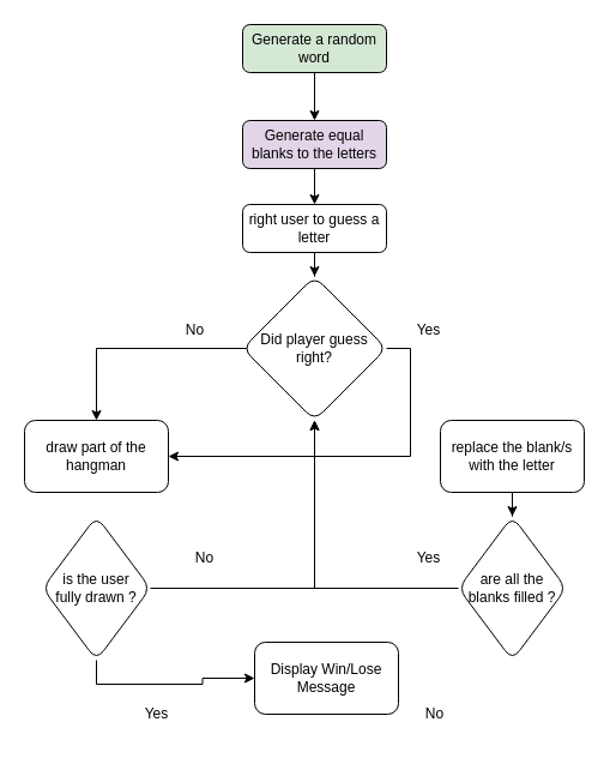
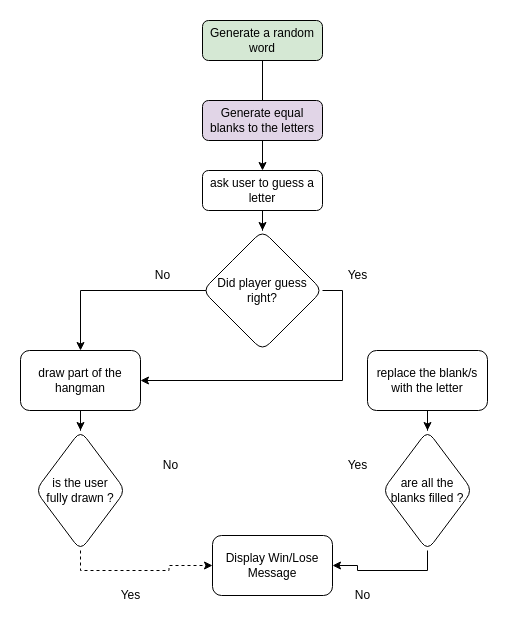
  <mxCell id="0" />
  <mxCell id="1" parent="0" />
- <mxCell id="2" value="" style="edgeStyle=orthogonalEdgeStyle;rounded=0;orthogonalLoop=1;jettySize=auto;html=1;" edge="1" parent="1" source="3" target="5"><mxGeometry relative="1" as="geometry" /></mxCell>
+ <mxCell id="2" value="" style="edgeStyle=orthogonalEdgeStyle;rounded=0;orthogonalLoop=1;jettySize=auto;html=1;endArrow=none;" edge="1" parent="1" source="3" target="5"><mxGeometry relative="1" as="geometry" /></mxCell>
  <mxCell id="3" value="Generate a random word" style="rounded=1;whiteSpace=wrap;html=1;fontSize=12;glass=0;strokeWidth=1;shadow=0;fillColor=#d5e8d4;" parent="1" vertex="1"><mxGeometry x="202" y="20" width="120" height="40" as="geometry" /></mxCell>
  <mxCell id="4" value="" style="edgeStyle=orthogonalEdgeStyle;rounded=0;orthogonalLoop=1;jettySize=auto;html=1;" edge="1" parent="1" source="5" target="19"><mxGeometry relative="1" as="geometry" /></mxCell>
  <mxCell id="5" value="Generate equal blanks to the letters" style="rounded=1;whiteSpace=wrap;html=1;fontSize=12;glass=0;strokeWidth=1;shadow=0;fillColor=#e1d5e7;" vertex="1" parent="1"><mxGeometry x="202" y="100" width="120" height="40" as="geometry" /></mxCell>
  <mxCell id="6" style="edgeStyle=orthogonalEdgeStyle;rounded=0;orthogonalLoop=1;jettySize=auto;html=1;" edge="1" parent="1" target="14"><mxGeometry relative="1" as="geometry"><mxPoint x="214" y="360" as="targetPoint" /><mxPoint x="304" y="290" as="sourcePoint" /><Array as="points"><mxPoint x="80" y="290" /></Array></mxGeometry></mxCell>
  <mxCell id="7" value="Did player guess right?" style="rhombus;whiteSpace=wrap;html=1;rounded=1;glass=0;strokeWidth=1;shadow=0;" vertex="1" parent="1"><mxGeometry x="202" y="230" width="120" height="120" as="geometry" /></mxCell>
  <mxCell id="8" value="No" style="text;html=1;align=center;verticalAlign=middle;resizable=0;points=[];autosize=1;strokeColor=none;fillColor=none;" vertex="1" parent="1"><mxGeometry x="142" y="260" width="40" height="30" as="geometry" /></mxCell>
  <mxCell id="9" value="Yes" style="text;html=1;align=center;verticalAlign=middle;resizable=0;points=[];autosize=1;strokeColor=none;fillColor=none;" vertex="1" parent="1"><mxGeometry x="337" y="260" width="40" height="30" as="geometry" /></mxCell>
  <mxCell id="10" style="edgeStyle=orthogonalEdgeStyle;rounded=0;orthogonalLoop=1;jettySize=auto;html=1;exitX=1;exitY=0.5;exitDx=0;exitDy=0;" edge="1" parent="1" source="7" target="14"><mxGeometry relative="1" as="geometry"><mxPoint x="402" y="390" as="targetPoint" /><mxPoint x="482" y="300" as="sourcePoint" /></mxGeometry></mxCell>
  <mxCell id="11" value="" style="edgeStyle=orthogonalEdgeStyle;rounded=0;orthogonalLoop=1;jettySize=auto;html=1;" edge="1" parent="1" source="12" target="22"><mxGeometry relative="1" as="geometry" /></mxCell>
  <mxCell id="12" value="replace the blank/s&lt;div&gt;with the letter&lt;/div&gt;" style="rounded=1;whiteSpace=wrap;html=1;" vertex="1" parent="1"><mxGeometry x="367" y="350" width="120" height="60" as="geometry" /></mxCell>
+ <mxCell id="13" style="edgeStyle=orthogonalEdgeStyle;rounded=0;orthogonalLoop=1;jettySize=auto;html=1;" edge="1" parent="1" source="14" target="25"><mxGeometry relative="1" as="geometry" /></mxCell>
  <mxCell id="14" value="draw part of the hangman" style="rounded=1;whiteSpace=wrap;html=1;" vertex="1" parent="1"><mxGeometry x="20" y="350" width="120" height="60" as="geometry" /></mxCell>
  <mxCell id="15" value="No" style="text;html=1;align=center;verticalAlign=middle;resizable=0;points=[];autosize=1;strokeColor=none;fillColor=none;" vertex="1" parent="1"><mxGeometry x="342" y="580" width="40" height="30" as="geometry" /></mxCell>
  <mxCell id="16" value="Yes" style="text;html=1;align=center;verticalAlign=middle;resizable=0;points=[];autosize=1;strokeColor=none;fillColor=none;" vertex="1" parent="1"><mxGeometry x="110" y="580" width="40" height="30" as="geometry" /></mxCell>
  <mxCell id="17" value="Display Win/Lose&lt;div&gt;Message&lt;/div&gt;" style="rounded=1;whiteSpace=wrap;html=1;" vertex="1" parent="1"><mxGeometry x="212" y="535" width="120" height="60" as="geometry" /></mxCell>
  <mxCell id="18" style="edgeStyle=orthogonalEdgeStyle;rounded=0;orthogonalLoop=1;jettySize=auto;html=1;" edge="1" parent="1" source="19" target="7"><mxGeometry relative="1" as="geometry" /></mxCell>
- <mxCell id="19" value="right user to guess a letter" style="rounded=1;whiteSpace=wrap;html=1;fontSize=12;glass=0;strokeWidth=1;shadow=0;" vertex="1" parent="1"><mxGeometry x="202" y="170" width="120" height="40" as="geometry" /></mxCell>
- <mxCell id="21" style="edgeStyle=orthogonalEdgeStyle;rounded=0;orthogonalLoop=1;jettySize=auto;html=1;entryX=0.5;entryY=1;entryDx=0;entryDy=0;" edge="1" parent="1" source="22" target="7"><mxGeometry relative="1" as="geometry" /></mxCell>
+ <mxCell id="19" value="ask user to guess a letter" style="rounded=1;whiteSpace=wrap;html=1;fontSize=12;glass=0;strokeWidth=1;shadow=0;" vertex="1" parent="1"><mxGeometry x="202" y="170" width="120" height="40" as="geometry" /></mxCell>
+ <mxCell id="20" style="edgeStyle=orthogonalEdgeStyle;rounded=0;orthogonalLoop=1;jettySize=auto;html=1;exitX=0.5;exitY=1;exitDx=0;exitDy=0;" edge="1" parent="1" source="22" target="17"><mxGeometry relative="1" as="geometry" /></mxCell>
  <mxCell id="22" value="are all the blanks filled ?" style="rhombus;whiteSpace=wrap;html=1;rounded=1;" vertex="1" parent="1"><mxGeometry x="382" y="430" width="90" height="120" as="geometry" /></mxCell>
- <mxCell id="23" style="edgeStyle=orthogonalEdgeStyle;rounded=0;orthogonalLoop=1;jettySize=auto;html=1;entryX=0;entryY=0.5;entryDx=0;entryDy=0;exitX=0.5;exitY=1;exitDx=0;exitDy=0;" edge="1" parent="1" source="25" target="17"><mxGeometry relative="1" as="geometry" /></mxCell>
- <mxCell id="24" style="edgeStyle=orthogonalEdgeStyle;rounded=0;orthogonalLoop=1;jettySize=auto;html=1;" edge="1" parent="1" source="25" target="7"><mxGeometry relative="1" as="geometry" /></mxCell>
+ <mxCell id="23" style="edgeStyle=orthogonalEdgeStyle;rounded=0;orthogonalLoop=1;jettySize=auto;html=1;entryX=0;entryY=0.5;entryDx=0;entryDy=0;exitX=0.5;exitY=1;exitDx=0;exitDy=0;dashed=1;" edge="1" parent="1" source="25" target="17"><mxGeometry relative="1" as="geometry" /></mxCell>
  <mxCell id="25" value="is the user&lt;div&gt;fully drawn ?&lt;/div&gt;" style="rhombus;whiteSpace=wrap;html=1;rounded=1;" vertex="1" parent="1"><mxGeometry x="35" y="430" width="90" height="120" as="geometry" /></mxCell>
  <mxCell id="26" value="No" style="text;html=1;align=center;verticalAlign=middle;resizable=0;points=[];autosize=1;strokeColor=none;fillColor=none;" vertex="1" parent="1"><mxGeometry x="150" y="450" width="40" height="30" as="geometry" /></mxCell>
  <mxCell id="27" value="Yes" style="text;html=1;align=center;verticalAlign=middle;resizable=0;points=[];autosize=1;strokeColor=none;fillColor=none;" vertex="1" parent="1"><mxGeometry x="337" y="450" width="40" height="30" as="geometry" /></mxCell>
